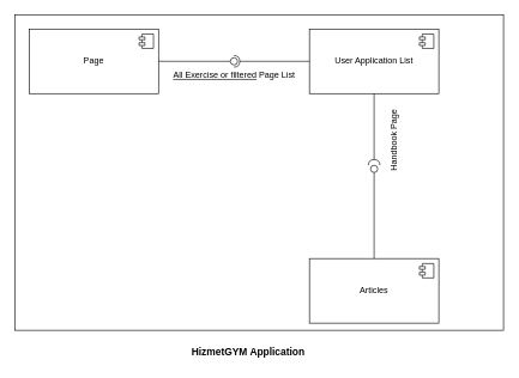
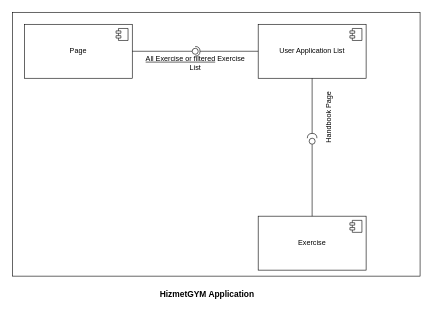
  <mxCell id="0" />
  <mxCell id="1" parent="0" />
  <mxCell id="2" value="" style="rounded=0;whiteSpace=wrap;html=1;" vertex="1" parent="1"><mxGeometry x="20" y="20" width="680" height="440" as="geometry" /></mxCell>
  <mxCell id="3" value="Page" style="html=1;dropTarget=0;whiteSpace=wrap;" vertex="1" parent="1"><mxGeometry x="40" y="40" width="180" height="90" as="geometry" /></mxCell>
  <mxCell id="4" value="" style="shape=module;jettyWidth=8;jettyHeight=4;" vertex="1" parent="3"><mxGeometry x="1" width="20" height="20" relative="1" as="geometry"><mxPoint x="-27" y="7" as="offset" /></mxGeometry></mxCell>
  <mxCell id="5" value="&lt;div&gt;User Application List&lt;/div&gt;" style="html=1;dropTarget=0;whiteSpace=wrap;" vertex="1" parent="1"><mxGeometry x="430" y="40" width="180" height="90" as="geometry" /></mxCell>
  <mxCell id="6" value="" style="shape=module;jettyWidth=8;jettyHeight=4;" vertex="1" parent="5"><mxGeometry x="1" width="20" height="20" relative="1" as="geometry"><mxPoint x="-27" y="7" as="offset" /></mxGeometry></mxCell>
- <mxCell id="7" value="Articles" style="html=1;dropTarget=0;whiteSpace=wrap;" vertex="1" parent="1"><mxGeometry x="430" y="360" width="180" height="90" as="geometry" /></mxCell>
+ <mxCell id="7" value="Exercise" style="html=1;dropTarget=0;whiteSpace=wrap;" vertex="1" parent="1"><mxGeometry x="430" y="360" width="180" height="90" as="geometry" /></mxCell>
  <mxCell id="8" value="" style="shape=module;jettyWidth=8;jettyHeight=4;" vertex="1" parent="7"><mxGeometry x="1" width="20" height="20" relative="1" as="geometry"><mxPoint x="-27" y="7" as="offset" /></mxGeometry></mxCell>
  <mxCell id="9" value="" style="rounded=0;orthogonalLoop=1;jettySize=auto;html=1;endArrow=none;endFill=0;sketch=0;sourcePerimeterSpacing=0;targetPerimeterSpacing=0;" edge="1" parent="1" source="3" target="11"><mxGeometry relative="1" as="geometry"><mxPoint x="370" y="85" as="sourcePoint" /></mxGeometry></mxCell>
  <mxCell id="10" value="" style="rounded=0;orthogonalLoop=1;jettySize=auto;html=1;endArrow=halfCircle;endFill=0;entryX=0.5;entryY=0.5;endSize=6;strokeWidth=1;sketch=0;" edge="1" parent="1" source="5" target="11"><mxGeometry relative="1" as="geometry"><mxPoint x="410" y="85" as="sourcePoint" /></mxGeometry></mxCell>
  <mxCell id="11" value="" style="ellipse;whiteSpace=wrap;html=1;align=center;aspect=fixed;resizable=0;points=[];outlineConnect=0;sketch=0;" vertex="1" parent="1"><mxGeometry x="320" y="80" width="10" height="10" as="geometry" /></mxCell>
  <mxCell id="12" value="" style="rounded=0;orthogonalLoop=1;jettySize=auto;html=1;endArrow=halfCircle;endFill=0;endSize=6;strokeWidth=1;sketch=0;exitX=0.5;exitY=1;exitDx=0;exitDy=0;" edge="1" parent="1" source="5" target="15"><mxGeometry relative="1" as="geometry"><mxPoint x="520" y="130" as="sourcePoint" /><mxPoint x="520" y="180" as="targetPoint" /><Array as="points" /></mxGeometry></mxCell>
  <mxCell id="13" value="&lt;b&gt;&lt;font style=&quot;font-size: 14px;&quot;&gt;HizmetGYM Application&lt;br&gt;&lt;/font&gt;&lt;/b&gt;" style="text;html=1;strokeColor=none;fillColor=none;align=center;verticalAlign=middle;whiteSpace=wrap;rounded=0;" vertex="1" parent="1"><mxGeometry x="245" y="475" width="200" height="30" as="geometry" /></mxCell>
  <mxCell id="14" value="" style="rounded=0;orthogonalLoop=1;jettySize=auto;html=1;endArrow=none;endFill=0;sketch=0;sourcePerimeterSpacing=0;targetPerimeterSpacing=0;exitX=0.5;exitY=0;exitDx=0;exitDy=0;" edge="1" parent="1" source="7" target="15"><mxGeometry relative="1" as="geometry"><mxPoint x="520" y="360" as="sourcePoint" /><mxPoint x="520" y="180" as="targetPoint" /></mxGeometry></mxCell>
  <mxCell id="15" value="" style="ellipse;whiteSpace=wrap;html=1;align=center;aspect=fixed;resizable=0;points=[];outlineConnect=0;sketch=0;" vertex="1" parent="1"><mxGeometry x="515" y="230" width="10" height="10" as="geometry" /></mxCell>
- <mxCell id="16" value="&lt;u&gt;All Exercise or filtered&lt;/u&gt; Page List" style="text;html=1;strokeColor=none;fillColor=none;align=center;verticalAlign=middle;whiteSpace=wrap;rounded=0;" vertex="1" parent="1"><mxGeometry x="232.5" y="100" width="185" height="10" as="geometry" /></mxCell>
+ <mxCell id="16" value="&lt;u&gt;All Exercise or filtered&lt;/u&gt; Exercise List" style="text;html=1;strokeColor=none;fillColor=none;align=center;verticalAlign=middle;whiteSpace=wrap;rounded=0;" vertex="1" parent="1"><mxGeometry x="232.5" y="100" width="185" height="10" as="geometry" /></mxCell>
  <mxCell id="17" value="Handbook Page " style="text;html=1;strokeColor=none;fillColor=none;align=center;verticalAlign=middle;whiteSpace=wrap;rounded=0;rotation=270;" vertex="1" parent="1"><mxGeometry x="455" y="190" width="185" height="10" as="geometry" /></mxCell>
